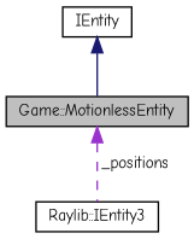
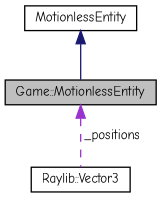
  digraph {
    fontname="Comic Neue"
    node [color=black fillcolor=white fontname="Comic Neue" fontsize=10 shape=record style=filled]
    edge [dir=back fontname="Comic Neue" fontsize=10 labelfontname=Helvetica labelfontsize=10]
    n1 [fillcolor=grey75 fontcolor=black height=0.2 label="Game::MotionlessEntity" width=0.4]
-   n2 [height=0.2 label="Raylib::IEntity3" width=0.4]
-   n3 [height=0.2 label=IEntity width=0.4]
+   n2 [height=0.2 label="Raylib::Vector3" width=0.4]
+   n3 [height=0.2 label=MotionlessEntity width=0.4]
    n1 -> n2 [color=darkorchid3 label=" _positions" style=dashed]
    n3 -> n1 [color=midnightblue style=solid]
  }
